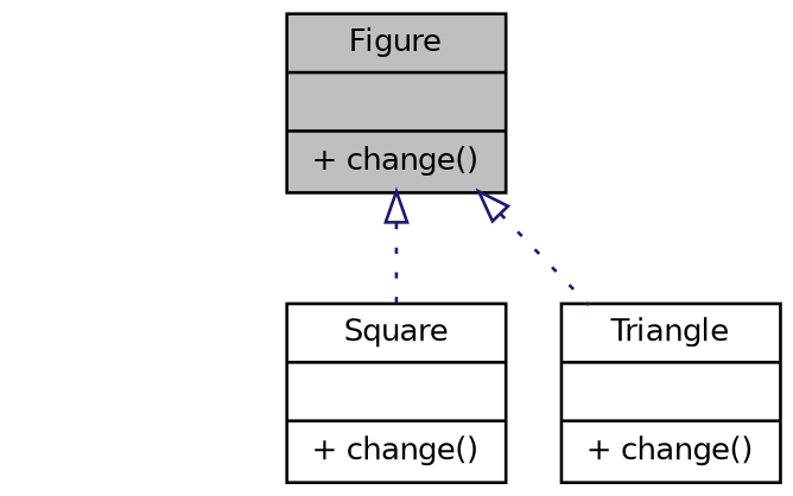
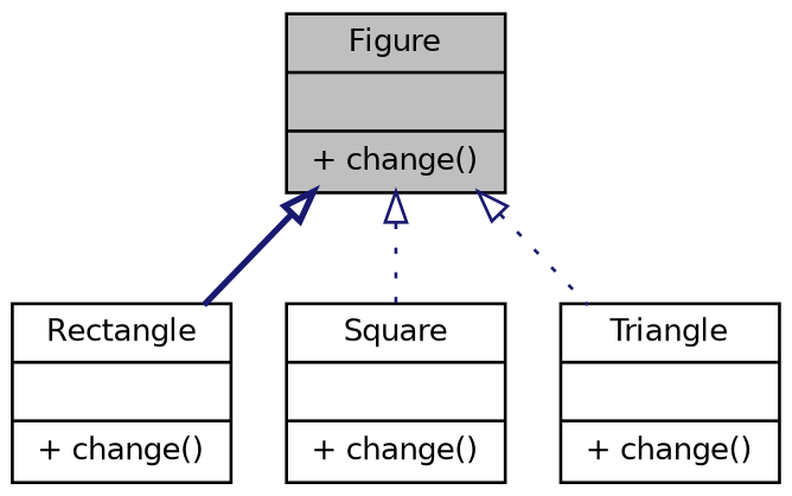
  digraph {
    node [color=black fillcolor=white fontname=Helvetica fontsize=10 shape=record style=filled]
    edge [arrowtail=onormal color=midnightblue dir=back fontname=Helvetica fontsize=10 labelfontname=Helvetica labelfontsize=10 style=dotted]
    n1 [fillcolor=grey75 fontcolor=black height=0.2 label="{Figure\n||+ change()\l}" width=0.4]
+   n2 [height=0.2 label="{Rectangle\n||+ change()\l}" width=0.4]
    n3 [height=0.2 label="{Square\n||+ change()\l}" width=0.4]
    n4 [height=0.2 label="{Triangle\n||+ change()\l}" width=0.4]
+   n1 -> n2 [style=bold]
    n1 -> n3
    n1 -> n4
  }
